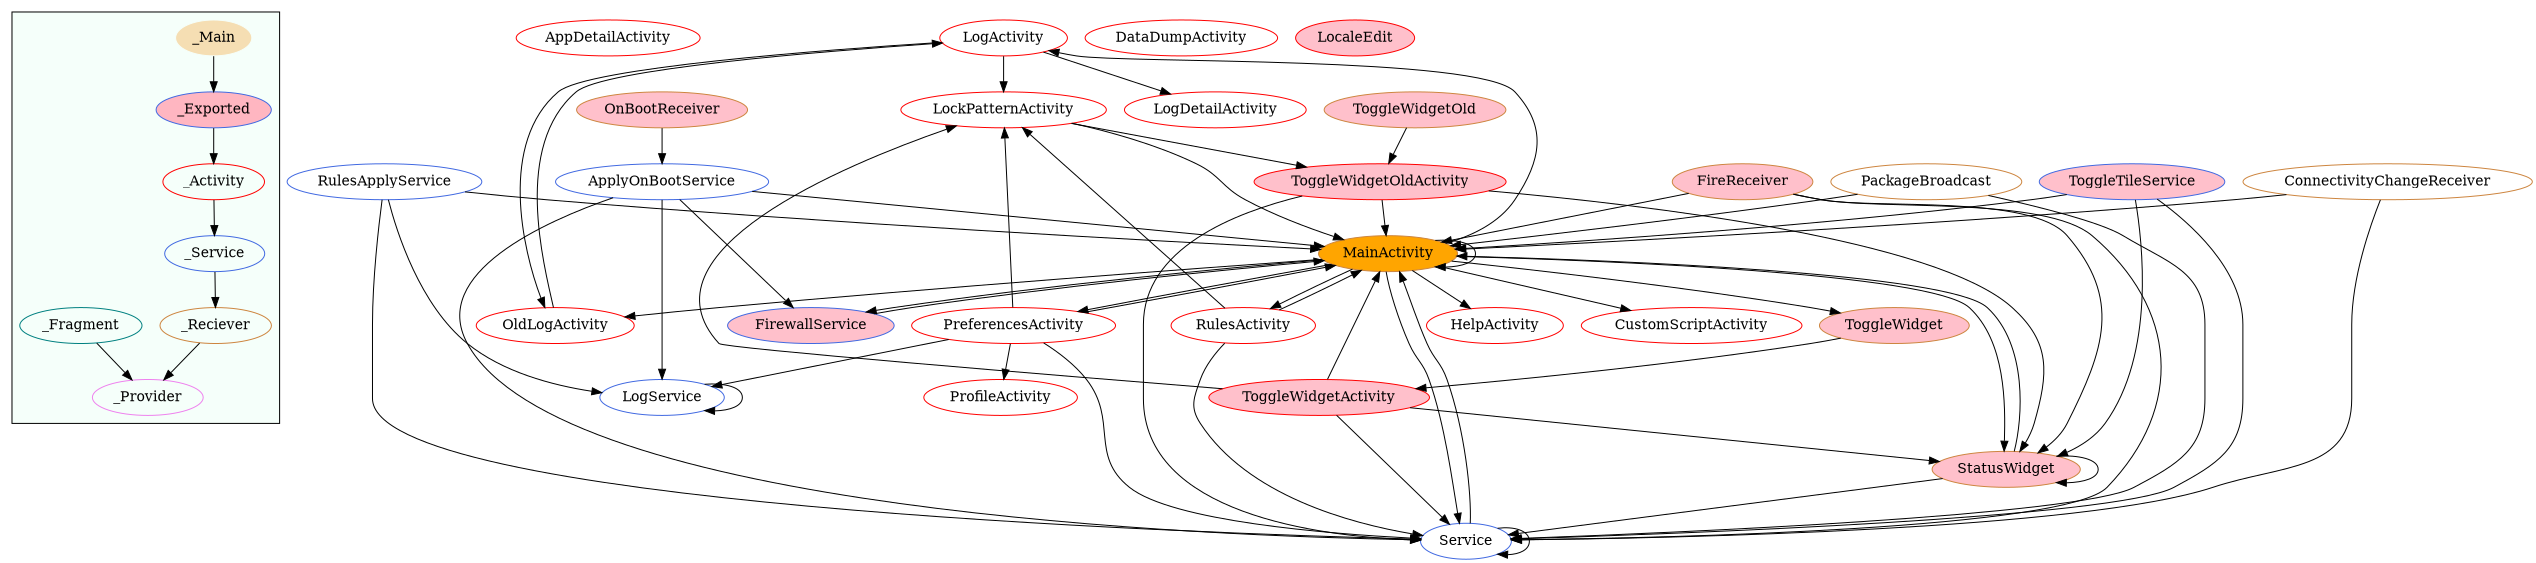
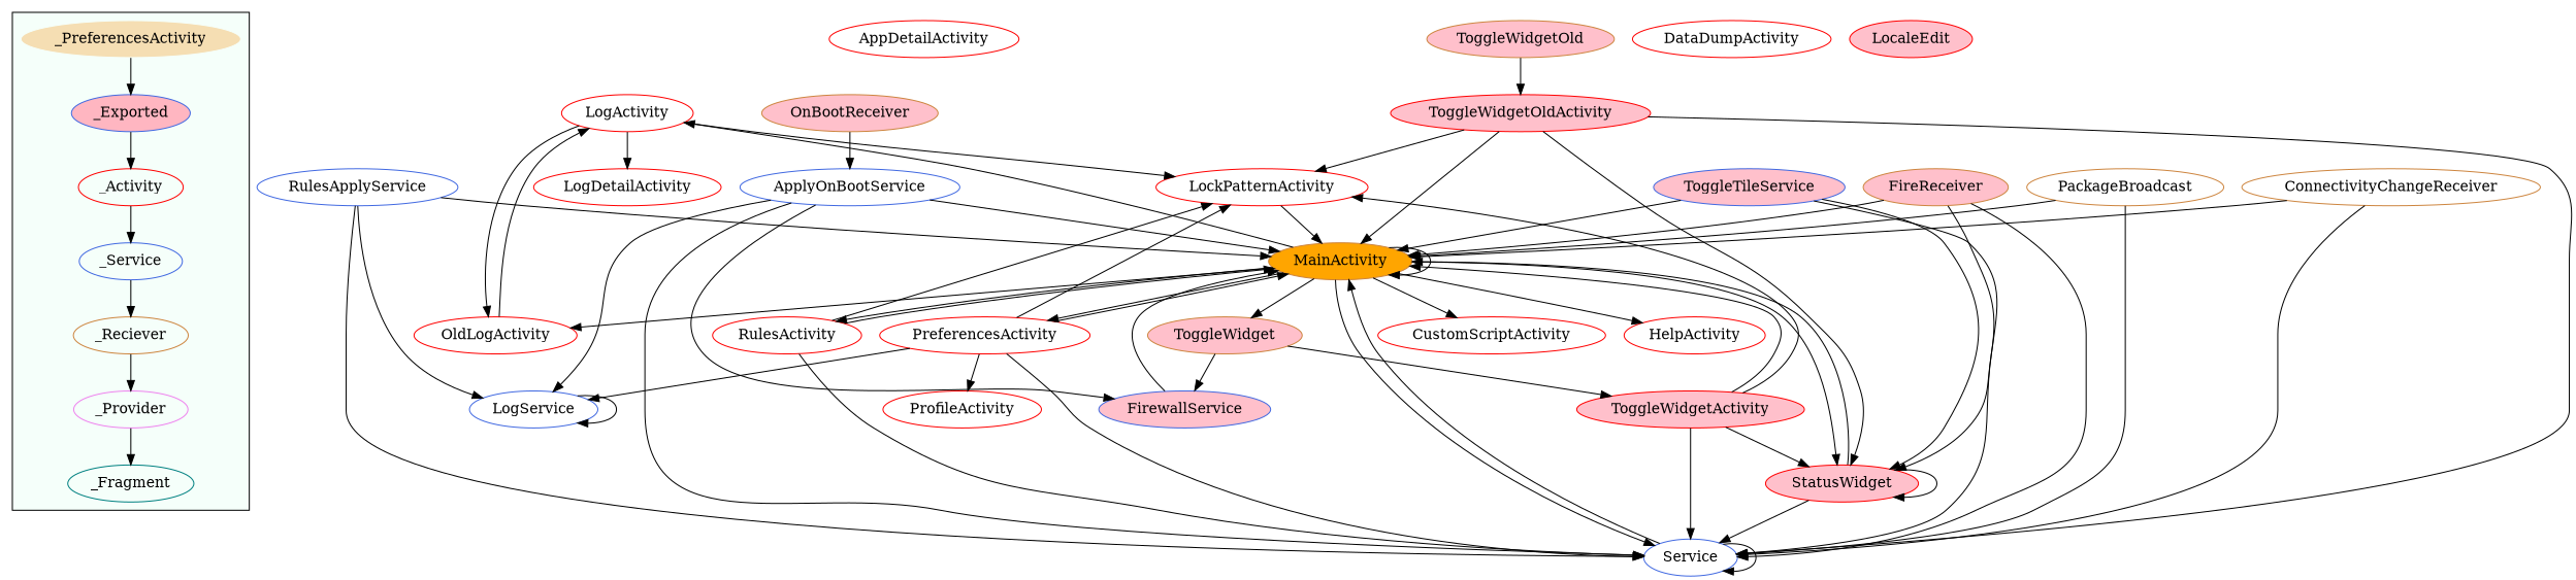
  digraph {
    node [color=red]
    _Activity
    _Service [color=royalblue]
    _Reciever [color=peru]
    _Provider [color=violet]
    _Fragment [color=teal]
-   _Main [color=mintcream fillcolor=wheat style=filled]
+   _Main [color=mintcream fillcolor=wheat style=filled label=_PreferencesActivity]
    _Exported [color=royalblue fillcolor=lightpink style=filled]
    AppDetailActivity
    LogActivity
    LogDetailActivity
    OldLogActivity
    LockPatternActivity
    MainActivity [color=peru fillcolor=orange style=filled]
    ToggleWidgetActivity [fillcolor=pink style=filled]
    n15 [color=royalblue label=Service]
-   StatusWidget [color=peru fillcolor=pink style=filled]
+   StatusWidget [fillcolor=pink style=filled]
    PreferencesActivity
    HelpActivity
    RulesActivity
    CustomScriptActivity
    FirewallService [color=royalblue fillcolor=pink style=filled]
    ToggleWidget [color=peru fillcolor=pink style=filled]
    ProfileActivity
    LogService [color=royalblue]
    ToggleWidgetOldActivity [fillcolor=pink style=filled]
    DataDumpActivity
    LocaleEdit [fillcolor=pink style=filled]
    ApplyOnBootService [color=royalblue]
    RulesApplyService [color=royalblue]
    ToggleTileService [color=royalblue fillcolor=pink style=filled]
    ToggleWidgetOld [color=peru fillcolor=pink style=filled]
    PackageBroadcast [color=peru]
    ConnectivityChangeReceiver [color=peru]
    FireReceiver [color=peru fillcolor=pink style=filled]
    OnBootReceiver [color=peru fillcolor=pink style=filled]
    subgraph cluster_1 {
      bgcolor=mintcream
      _Activity
      _Service
      _Reciever
      _Provider
      _Fragment
      _Main
      _Exported
    }
    _Activity -> _Service
    _Service -> _Reciever
    _Reciever -> _Provider
-   _Fragment -> _Provider
+   _Provider -> _Fragment
    _Main -> _Exported
    _Exported -> _Activity
    LogActivity -> LogDetailActivity
    LogActivity -> OldLogActivity
    LogActivity -> LockPatternActivity
    OldLogActivity -> LogActivity
    LockPatternActivity -> MainActivity
    MainActivity -> LogActivity
    MainActivity -> OldLogActivity
    MainActivity -> MainActivity
    MainActivity -> n15
    MainActivity -> StatusWidget
    MainActivity -> PreferencesActivity
    MainActivity -> HelpActivity
    MainActivity -> RulesActivity
    MainActivity -> CustomScriptActivity
-   MainActivity -> FirewallService
+   ToggleWidget -> FirewallService
    MainActivity -> ToggleWidget
    ToggleWidgetActivity -> LockPatternActivity
    ToggleWidgetActivity -> MainActivity
    ToggleWidgetActivity -> n15
    ToggleWidgetActivity -> StatusWidget
    n15 -> MainActivity
    n15 -> n15
    StatusWidget -> MainActivity
    StatusWidget -> n15
    StatusWidget -> StatusWidget
    PreferencesActivity -> LockPatternActivity
    PreferencesActivity -> MainActivity
    PreferencesActivity -> n15
    PreferencesActivity -> ProfileActivity
    PreferencesActivity -> LogService
    RulesActivity -> LockPatternActivity
    RulesActivity -> MainActivity
    RulesActivity -> n15
    FirewallService -> MainActivity
    ToggleWidget -> ToggleWidgetActivity
    LogService -> LogService
-   LockPatternActivity -> ToggleWidgetOldActivity
+   ToggleWidgetOldActivity -> LockPatternActivity
    ToggleWidgetOldActivity -> MainActivity
    ToggleWidgetOldActivity -> n15
    ToggleWidgetOldActivity -> StatusWidget
    ApplyOnBootService -> MainActivity
    ApplyOnBootService -> n15
    ApplyOnBootService -> FirewallService
    ApplyOnBootService -> LogService
    RulesApplyService -> MainActivity
    RulesApplyService -> n15
    RulesApplyService -> LogService
    ToggleTileService -> MainActivity
    ToggleTileService -> n15
    ToggleTileService -> StatusWidget
    ToggleWidgetOld -> ToggleWidgetOldActivity
    PackageBroadcast -> MainActivity
    PackageBroadcast -> n15
    ConnectivityChangeReceiver -> MainActivity
    ConnectivityChangeReceiver -> n15
    FireReceiver -> MainActivity
    FireReceiver -> n15
    FireReceiver -> StatusWidget
    OnBootReceiver -> ApplyOnBootService
  }
